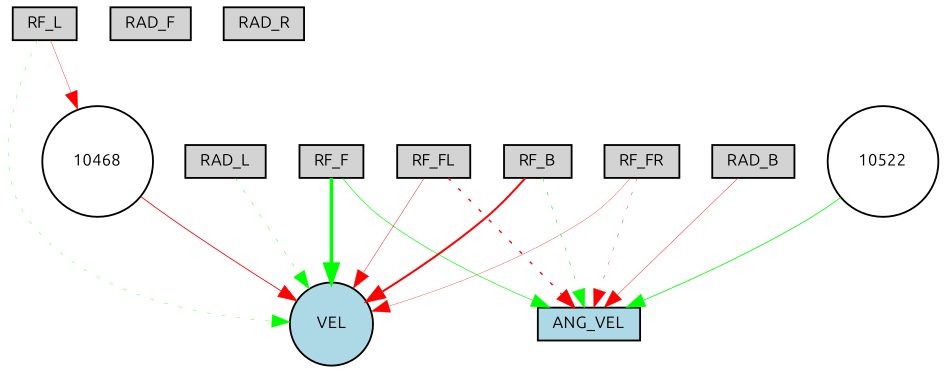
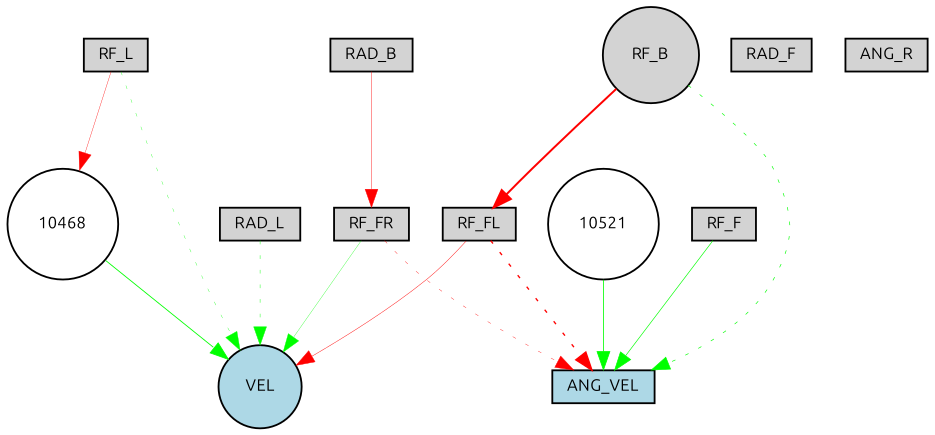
  digraph {
    fontname=Ubuntu
    node [fillcolor=lightgray fontname=Ubuntu fontsize=9 shape=box style=filled]
    edge [color=green fontname=Ubuntu style=solid]
    VEL [fillcolor=lightblue height=0.2 shape=circle width=0.2]
    10468 [fillcolor=white height=0.2 shape=circle width=0.2]
    RF_FR [height=0.2 width=0.2]
    ANG_VEL [fillcolor=lightblue height=0.2 width=0.2]
-   10521 [fillcolor=white height=0.2 shape=circle width=0.2 label=10522]
+   10521 [fillcolor=white height=0.2 shape=circle width=0.2]
    RF_F [height=0.2 width=0.2]
    RF_FL [height=0.2 width=0.2]
    RF_L [height=0.2 width=0.2]
-   RF_B [height=0.2 width=0.2]
+   RF_B [height=0.2 shape=circle width=0.2]
    RAD_F [height=0.2 width=0.2]
    RAD_L [height=0.2 width=0.2]
    RAD_B [height=0.2 width=0.2]
-   RAD_R [height=0.2 width=0.2]
-   10468 -> VEL [color=red penwidth=0.4627697381350633]
-   RF_FR -> VEL [color=red penwidth=0.16962613236486965]
+   RAD_R [height=0.2 width=0.2 label=ANG_R]
+   10468 -> VEL [penwidth=0.4627697381350633]
+   RF_FR -> VEL [penwidth=0.16962613236486965]
    RF_FR -> ANG_VEL [color=red penwidth=0.20018551967693304 style=dotted]
    10521 -> ANG_VEL [penwidth=0.43945746285317167]
-   RF_F -> VEL [penwidth=1.9607212863650063]
    RF_F -> ANG_VEL [penwidth=0.356836689963027]
    RF_FL -> VEL [color=red penwidth=0.2361574220815412]
    RF_FL -> ANG_VEL [color=red penwidth=0.7413633759736605 style=dotted]
    RF_L -> VEL [penwidth=0.1802820241525892 style=dotted]
    RF_L -> 10468 [color=red penwidth=0.19299723303114086]
-   RF_B -> VEL [color=red penwidth=1.0857156019539307]
+   RF_B -> RF_FL [color=red penwidth=1.0857156019539307]
    RF_B -> ANG_VEL [penwidth=0.35224186930532264 style=dotted]
    RAD_L -> VEL [penwidth=0.23585261535564672 style=dotted]
-   RAD_B -> ANG_VEL [color=red penwidth=0.22651667857971577]
+   RAD_B -> RF_FR [color=red penwidth=0.22651667857971577]
  }
